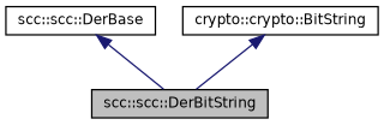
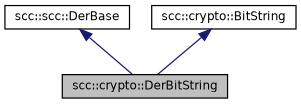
  digraph {
    node [color=black fillcolor=white fontname=Helvetica fontsize=10 shape=record style=filled]
    edge [color=midnightblue dir=back fontname=Helvetica fontsize=10 labelfontname=Helvetica labelfontsize=10 style=solid]
-   n1 [fillcolor=grey75 fontcolor=black height=0.2 label="scc::scc::DerBitString" width=0.4]
+   n1 [fillcolor=grey75 fontcolor=black height=0.2 label="scc::crypto::DerBitString" width=0.4]
    n2 [height=0.2 label="scc::scc::DerBase" width=0.4]
-   n3 [height=0.2 label="crypto::crypto::BitString" width=0.4]
+   n3 [height=0.2 label="scc::crypto::BitString" width=0.4]
    n2 -> n1
    n3 -> n1
  }
